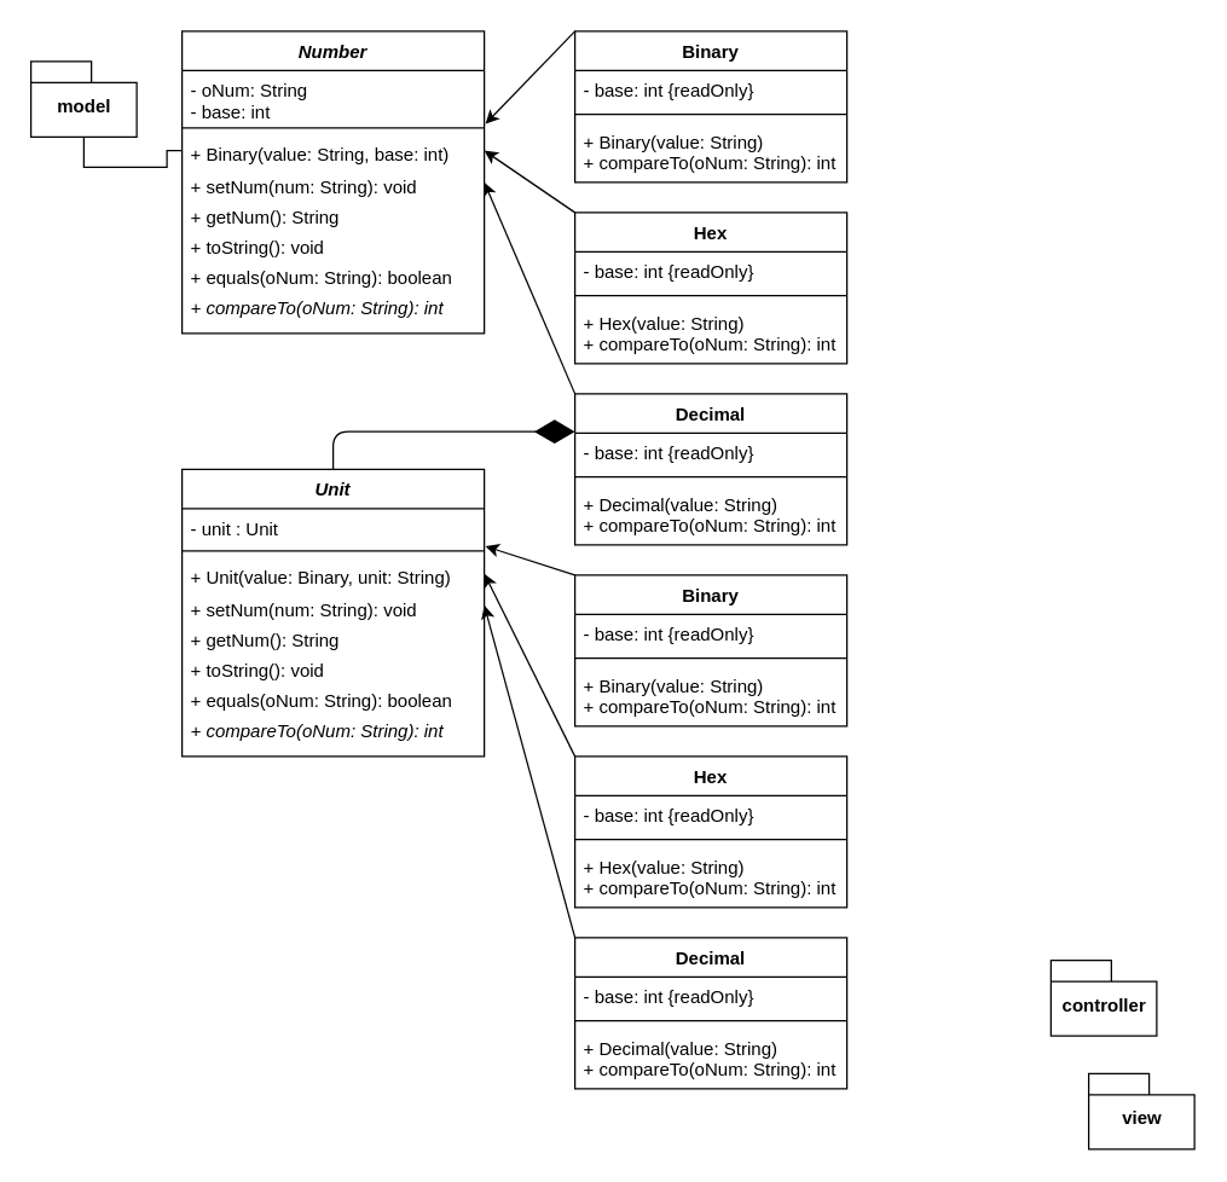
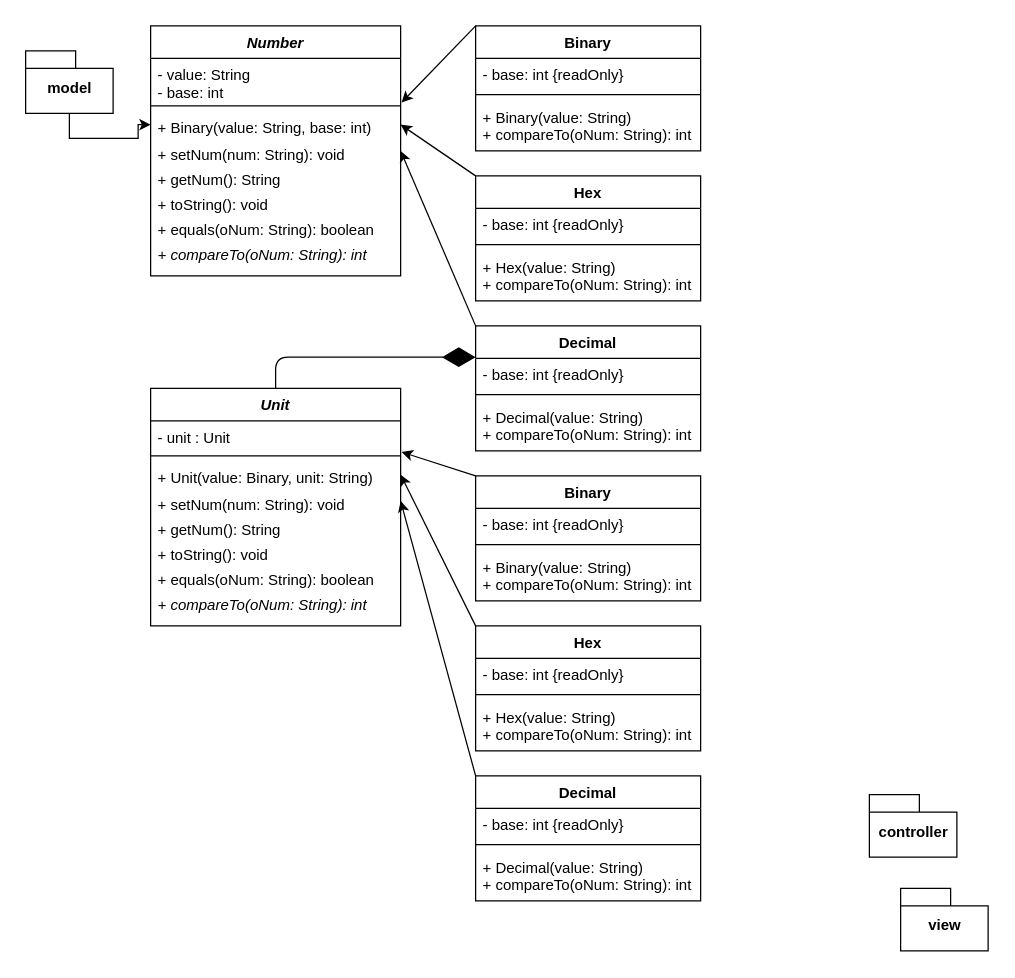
  <mxCell id="0" />
  <mxCell id="1" parent="0" />
- <mxCell id="2" style="edgeStyle=orthogonalEdgeStyle;rounded=0;orthogonalLoop=1;jettySize=auto;html=1;exitX=0.5;exitY=1;exitDx=0;exitDy=0;exitPerimeter=0;entryX=0;entryY=0.5;entryDx=0;entryDy=0;endArrow=none;" edge="1" parent="1" source="3" target="9"><mxGeometry relative="1" as="geometry" /></mxCell>
+ <mxCell id="2" style="edgeStyle=orthogonalEdgeStyle;rounded=0;orthogonalLoop=1;jettySize=auto;html=1;exitX=0.5;exitY=1;exitDx=0;exitDy=0;exitPerimeter=0;entryX=0;entryY=0.5;entryDx=0;entryDy=0;" edge="1" parent="1" source="3" target="9"><mxGeometry relative="1" as="geometry" /></mxCell>
  <mxCell id="3" value="&lt;div&gt;model&lt;/div&gt;" style="shape=folder;fontStyle=1;spacingTop=10;tabWidth=40;tabHeight=14;tabPosition=left;html=1;" vertex="1" parent="1"><mxGeometry x="20" y="40" width="70" height="50" as="geometry" /></mxCell>
  <mxCell id="4" value="&lt;div&gt;view&lt;/div&gt;" style="shape=folder;fontStyle=1;spacingTop=10;tabWidth=40;tabHeight=14;tabPosition=left;html=1;" vertex="1" parent="1"><mxGeometry x="720" y="710" width="70" height="50" as="geometry" /></mxCell>
  <mxCell id="5" value="controller" style="shape=folder;fontStyle=1;spacingTop=10;tabWidth=40;tabHeight=14;tabPosition=left;html=1;" vertex="1" parent="1"><mxGeometry x="695" y="635" width="70" height="50" as="geometry" /></mxCell>
  <mxCell id="6" value="Number" style="swimlane;fontStyle=3;align=center;verticalAlign=top;childLayout=stackLayout;horizontal=1;startSize=26;horizontalStack=0;resizeParent=1;resizeParentMax=0;resizeLast=0;collapsible=1;marginBottom=0;strokeColor=#000000;" vertex="1" parent="1"><mxGeometry x="120" y="20" width="200" height="200" as="geometry" /></mxCell>
- <mxCell id="7" value="- oNum: String&#10;- base: int&#10;" style="text;strokeColor=none;fillColor=none;align=left;verticalAlign=top;spacingLeft=4;spacingRight=4;overflow=hidden;rotatable=0;points=[[0,0.5],[1,0.5]];portConstraint=eastwest;" vertex="1" parent="6"><mxGeometry y="26" width="200" height="34" as="geometry" /></mxCell>
+ <mxCell id="7" value="- value: String&#10;- base: int&#10;" style="text;strokeColor=none;fillColor=none;align=left;verticalAlign=top;spacingLeft=4;spacingRight=4;overflow=hidden;rotatable=0;points=[[0,0.5],[1,0.5]];portConstraint=eastwest;" vertex="1" parent="6"><mxGeometry y="26" width="200" height="34" as="geometry" /></mxCell>
  <mxCell id="8" value="" style="line;strokeWidth=1;fillColor=none;align=left;verticalAlign=middle;spacingTop=-1;spacingLeft=3;spacingRight=3;rotatable=0;labelPosition=right;points=[];portConstraint=eastwest;" vertex="1" parent="6"><mxGeometry y="60" width="200" height="8" as="geometry" /></mxCell>
  <mxCell id="9" value="+ Binary(value: String, base: int)&#10;&#10;" style="text;strokeColor=none;fillColor=none;align=left;verticalAlign=top;spacingLeft=4;spacingRight=4;overflow=hidden;rotatable=0;points=[[0,0.5],[1,0.5]];portConstraint=eastwest;fontStyle=0" vertex="1" parent="6"><mxGeometry y="68" width="200" height="22" as="geometry" /></mxCell>
  <mxCell id="10" value="+ setNum(num: String): void&#10;&#10;" style="text;strokeColor=none;fillColor=none;align=left;verticalAlign=top;spacingLeft=4;spacingRight=4;overflow=hidden;rotatable=0;points=[[0,0.5],[1,0.5]];portConstraint=eastwest;fontStyle=0" vertex="1" parent="6"><mxGeometry y="90" width="200" height="20" as="geometry" /></mxCell>
  <mxCell id="11" value="+ getNum(): String&#10;&#10;" style="text;strokeColor=none;fillColor=none;align=left;verticalAlign=top;spacingLeft=4;spacingRight=4;overflow=hidden;rotatable=0;points=[[0,0.5],[1,0.5]];portConstraint=eastwest;fontStyle=0" vertex="1" parent="6"><mxGeometry y="110" width="200" height="20" as="geometry" /></mxCell>
  <mxCell id="12" value="+ toString(): void&#10;" style="text;strokeColor=none;fillColor=none;align=left;verticalAlign=top;spacingLeft=4;spacingRight=4;overflow=hidden;rotatable=0;points=[[0,0.5],[1,0.5]];portConstraint=eastwest;fontStyle=0" vertex="1" parent="6"><mxGeometry y="130" width="200" height="20" as="geometry" /></mxCell>
  <mxCell id="13" value="+ equals(oNum: String): boolean&#10;" style="text;strokeColor=none;fillColor=none;align=left;verticalAlign=top;spacingLeft=4;spacingRight=4;overflow=hidden;rotatable=0;points=[[0,0.5],[1,0.5]];portConstraint=eastwest;fontStyle=0" vertex="1" parent="6"><mxGeometry y="150" width="200" height="20" as="geometry" /></mxCell>
  <mxCell id="14" value="+ compareTo(oNum: String): int" style="text;strokeColor=none;fillColor=none;align=left;verticalAlign=top;spacingLeft=4;spacingRight=4;overflow=hidden;rotatable=0;points=[[0,0.5],[1,0.5]];portConstraint=eastwest;fontStyle=2" vertex="1" parent="6"><mxGeometry y="170" width="200" height="30" as="geometry" /></mxCell>
  <mxCell id="15" value="Binary" style="swimlane;fontStyle=1;align=center;verticalAlign=top;childLayout=stackLayout;horizontal=1;startSize=26;horizontalStack=0;resizeParent=1;resizeParentMax=0;resizeLast=0;collapsible=1;marginBottom=0;strokeColor=#000000;" vertex="1" parent="1"><mxGeometry x="380" y="20" width="180" height="100" as="geometry" /></mxCell>
  <mxCell id="16" value="- base: int {readOnly}" style="text;strokeColor=none;fillColor=none;align=left;verticalAlign=top;spacingLeft=4;spacingRight=4;overflow=hidden;rotatable=0;points=[[0,0.5],[1,0.5]];portConstraint=eastwest;" vertex="1" parent="15"><mxGeometry y="26" width="180" height="24" as="geometry" /></mxCell>
  <mxCell id="17" value="" style="line;strokeWidth=1;fillColor=none;align=left;verticalAlign=middle;spacingTop=-1;spacingLeft=3;spacingRight=3;rotatable=0;labelPosition=right;points=[];portConstraint=eastwest;" vertex="1" parent="15"><mxGeometry y="50" width="180" height="10" as="geometry" /></mxCell>
  <mxCell id="18" value="+ Binary(value: String)&#10;+ compareTo(oNum: String): int" style="text;strokeColor=none;fillColor=none;align=left;verticalAlign=top;spacingLeft=4;spacingRight=4;overflow=hidden;rotatable=0;points=[[0,0.5],[1,0.5]];portConstraint=eastwest;" vertex="1" parent="15"><mxGeometry y="60" width="180" height="40" as="geometry" /></mxCell>
  <mxCell id="19" value="Hex" style="swimlane;fontStyle=1;align=center;verticalAlign=top;childLayout=stackLayout;horizontal=1;startSize=26;horizontalStack=0;resizeParent=1;resizeParentMax=0;resizeLast=0;collapsible=1;marginBottom=0;strokeColor=#000000;" vertex="1" parent="1"><mxGeometry x="380" y="140" width="180" height="100" as="geometry" /></mxCell>
  <mxCell id="20" value="- base: int {readOnly}" style="text;strokeColor=none;fillColor=none;align=left;verticalAlign=top;spacingLeft=4;spacingRight=4;overflow=hidden;rotatable=0;points=[[0,0.5],[1,0.5]];portConstraint=eastwest;" vertex="1" parent="19"><mxGeometry y="26" width="180" height="24" as="geometry" /></mxCell>
  <mxCell id="21" value="" style="line;strokeWidth=1;fillColor=none;align=left;verticalAlign=middle;spacingTop=-1;spacingLeft=3;spacingRight=3;rotatable=0;labelPosition=right;points=[];portConstraint=eastwest;" vertex="1" parent="19"><mxGeometry y="50" width="180" height="10" as="geometry" /></mxCell>
  <mxCell id="22" value="+ Hex(value: String)&#10;+ compareTo(oNum: String): int" style="text;strokeColor=none;fillColor=none;align=left;verticalAlign=top;spacingLeft=4;spacingRight=4;overflow=hidden;rotatable=0;points=[[0,0.5],[1,0.5]];portConstraint=eastwest;" vertex="1" parent="19"><mxGeometry y="60" width="180" height="40" as="geometry" /></mxCell>
  <mxCell id="23" value="Decimal" style="swimlane;fontStyle=1;align=center;verticalAlign=top;childLayout=stackLayout;horizontal=1;startSize=26;horizontalStack=0;resizeParent=1;resizeParentMax=0;resizeLast=0;collapsible=1;marginBottom=0;strokeColor=#000000;" vertex="1" parent="1"><mxGeometry x="380" y="260" width="180" height="100" as="geometry" /></mxCell>
  <mxCell id="24" value="- base: int {readOnly}" style="text;strokeColor=none;fillColor=none;align=left;verticalAlign=top;spacingLeft=4;spacingRight=4;overflow=hidden;rotatable=0;points=[[0,0.5],[1,0.5]];portConstraint=eastwest;" vertex="1" parent="23"><mxGeometry y="26" width="180" height="24" as="geometry" /></mxCell>
  <mxCell id="25" value="" style="line;strokeWidth=1;fillColor=none;align=left;verticalAlign=middle;spacingTop=-1;spacingLeft=3;spacingRight=3;rotatable=0;labelPosition=right;points=[];portConstraint=eastwest;" vertex="1" parent="23"><mxGeometry y="50" width="180" height="10" as="geometry" /></mxCell>
  <mxCell id="26" value="+ Decimal(value: String)&#10;+ compareTo(oNum: String): int" style="text;strokeColor=none;fillColor=none;align=left;verticalAlign=top;spacingLeft=4;spacingRight=4;overflow=hidden;rotatable=0;points=[[0,0.5],[1,0.5]];portConstraint=eastwest;" vertex="1" parent="23"><mxGeometry y="60" width="180" height="40" as="geometry" /></mxCell>
  <mxCell id="27" value="" style="endArrow=classic;html=1;exitX=0;exitY=0;exitDx=0;exitDy=0;entryX=1.004;entryY=1.039;entryDx=0;entryDy=0;entryPerimeter=0;" edge="1" parent="1" source="15" target="7"><mxGeometry width="50" height="50" relative="1" as="geometry"><mxPoint x="400" y="250" as="sourcePoint" /><mxPoint x="450" y="200" as="targetPoint" /></mxGeometry></mxCell>
  <mxCell id="28" value="" style="endArrow=classic;html=1;exitX=0;exitY=0;exitDx=0;exitDy=0;entryX=1;entryY=0.5;entryDx=0;entryDy=0;" edge="1" parent="1" source="19" target="9"><mxGeometry width="50" height="50" relative="1" as="geometry"><mxPoint x="430" y="-30" as="sourcePoint" /><mxPoint x="331.6" y="138.84" as="targetPoint" /></mxGeometry></mxCell>
  <mxCell id="29" value="" style="endArrow=classic;html=1;exitX=0;exitY=0;exitDx=0;exitDy=0;entryX=1;entryY=0.5;entryDx=0;entryDy=0;" edge="1" parent="1" source="23" target="10"><mxGeometry width="50" height="50" relative="1" as="geometry"><mxPoint x="430" y="90" as="sourcePoint" /><mxPoint x="360" y="190" as="targetPoint" /></mxGeometry></mxCell>
  <mxCell id="30" value="Unit" style="swimlane;fontStyle=3;align=center;verticalAlign=top;childLayout=stackLayout;horizontal=1;startSize=26;horizontalStack=0;resizeParent=1;resizeParentMax=0;resizeLast=0;collapsible=1;marginBottom=0;strokeColor=#000000;" vertex="1" parent="1"><mxGeometry x="120" y="310" width="200" height="190" as="geometry" /></mxCell>
  <mxCell id="31" value="- unit : Unit" style="text;strokeColor=none;fillColor=none;align=left;verticalAlign=top;spacingLeft=4;spacingRight=4;overflow=hidden;rotatable=0;points=[[0,0.5],[1,0.5]];portConstraint=eastwest;" vertex="1" parent="30"><mxGeometry y="26" width="200" height="24" as="geometry" /></mxCell>
  <mxCell id="32" value="" style="line;strokeWidth=1;fillColor=none;align=left;verticalAlign=middle;spacingTop=-1;spacingLeft=3;spacingRight=3;rotatable=0;labelPosition=right;points=[];portConstraint=eastwest;" vertex="1" parent="30"><mxGeometry y="50" width="200" height="8" as="geometry" /></mxCell>
  <mxCell id="33" value="+ Unit(value: Binary, unit: String)&#10;&#10;" style="text;strokeColor=none;fillColor=none;align=left;verticalAlign=top;spacingLeft=4;spacingRight=4;overflow=hidden;rotatable=0;points=[[0,0.5],[1,0.5]];portConstraint=eastwest;fontStyle=0" vertex="1" parent="30"><mxGeometry y="58" width="200" height="22" as="geometry" /></mxCell>
  <mxCell id="34" value="+ setNum(num: String): void&#10;&#10;" style="text;strokeColor=none;fillColor=none;align=left;verticalAlign=top;spacingLeft=4;spacingRight=4;overflow=hidden;rotatable=0;points=[[0,0.5],[1,0.5]];portConstraint=eastwest;fontStyle=0" vertex="1" parent="30"><mxGeometry y="80" width="200" height="20" as="geometry" /></mxCell>
  <mxCell id="35" value="+ getNum(): String&#10;&#10;" style="text;strokeColor=none;fillColor=none;align=left;verticalAlign=top;spacingLeft=4;spacingRight=4;overflow=hidden;rotatable=0;points=[[0,0.5],[1,0.5]];portConstraint=eastwest;fontStyle=0" vertex="1" parent="30"><mxGeometry y="100" width="200" height="20" as="geometry" /></mxCell>
  <mxCell id="36" value="+ toString(): void&#10;" style="text;strokeColor=none;fillColor=none;align=left;verticalAlign=top;spacingLeft=4;spacingRight=4;overflow=hidden;rotatable=0;points=[[0,0.5],[1,0.5]];portConstraint=eastwest;fontStyle=0" vertex="1" parent="30"><mxGeometry y="120" width="200" height="20" as="geometry" /></mxCell>
  <mxCell id="37" value="+ equals(oNum: String): boolean&#10;" style="text;strokeColor=none;fillColor=none;align=left;verticalAlign=top;spacingLeft=4;spacingRight=4;overflow=hidden;rotatable=0;points=[[0,0.5],[1,0.5]];portConstraint=eastwest;fontStyle=0" vertex="1" parent="30"><mxGeometry y="140" width="200" height="20" as="geometry" /></mxCell>
  <mxCell id="38" value="+ compareTo(oNum: String): int" style="text;strokeColor=none;fillColor=none;align=left;verticalAlign=top;spacingLeft=4;spacingRight=4;overflow=hidden;rotatable=0;points=[[0,0.5],[1,0.5]];portConstraint=eastwest;fontStyle=2" vertex="1" parent="30"><mxGeometry y="160" width="200" height="30" as="geometry" /></mxCell>
  <mxCell id="39" value="Binary" style="swimlane;fontStyle=1;align=center;verticalAlign=top;childLayout=stackLayout;horizontal=1;startSize=26;horizontalStack=0;resizeParent=1;resizeParentMax=0;resizeLast=0;collapsible=1;marginBottom=0;strokeColor=#000000;" vertex="1" parent="1"><mxGeometry x="380" y="380" width="180" height="100" as="geometry" /></mxCell>
  <mxCell id="40" value="- base: int {readOnly}" style="text;strokeColor=none;fillColor=none;align=left;verticalAlign=top;spacingLeft=4;spacingRight=4;overflow=hidden;rotatable=0;points=[[0,0.5],[1,0.5]];portConstraint=eastwest;" vertex="1" parent="39"><mxGeometry y="26" width="180" height="24" as="geometry" /></mxCell>
  <mxCell id="41" value="" style="line;strokeWidth=1;fillColor=none;align=left;verticalAlign=middle;spacingTop=-1;spacingLeft=3;spacingRight=3;rotatable=0;labelPosition=right;points=[];portConstraint=eastwest;" vertex="1" parent="39"><mxGeometry y="50" width="180" height="10" as="geometry" /></mxCell>
  <mxCell id="42" value="+ Binary(value: String)&#10;+ compareTo(oNum: String): int" style="text;strokeColor=none;fillColor=none;align=left;verticalAlign=top;spacingLeft=4;spacingRight=4;overflow=hidden;rotatable=0;points=[[0,0.5],[1,0.5]];portConstraint=eastwest;" vertex="1" parent="39"><mxGeometry y="60" width="180" height="40" as="geometry" /></mxCell>
  <mxCell id="43" value="Hex" style="swimlane;fontStyle=1;align=center;verticalAlign=top;childLayout=stackLayout;horizontal=1;startSize=26;horizontalStack=0;resizeParent=1;resizeParentMax=0;resizeLast=0;collapsible=1;marginBottom=0;strokeColor=#000000;" vertex="1" parent="1"><mxGeometry x="380" y="500" width="180" height="100" as="geometry" /></mxCell>
  <mxCell id="44" value="- base: int {readOnly}" style="text;strokeColor=none;fillColor=none;align=left;verticalAlign=top;spacingLeft=4;spacingRight=4;overflow=hidden;rotatable=0;points=[[0,0.5],[1,0.5]];portConstraint=eastwest;" vertex="1" parent="43"><mxGeometry y="26" width="180" height="24" as="geometry" /></mxCell>
  <mxCell id="45" value="" style="line;strokeWidth=1;fillColor=none;align=left;verticalAlign=middle;spacingTop=-1;spacingLeft=3;spacingRight=3;rotatable=0;labelPosition=right;points=[];portConstraint=eastwest;" vertex="1" parent="43"><mxGeometry y="50" width="180" height="10" as="geometry" /></mxCell>
  <mxCell id="46" value="+ Hex(value: String)&#10;+ compareTo(oNum: String): int" style="text;strokeColor=none;fillColor=none;align=left;verticalAlign=top;spacingLeft=4;spacingRight=4;overflow=hidden;rotatable=0;points=[[0,0.5],[1,0.5]];portConstraint=eastwest;" vertex="1" parent="43"><mxGeometry y="60" width="180" height="40" as="geometry" /></mxCell>
  <mxCell id="47" value="Decimal" style="swimlane;fontStyle=1;align=center;verticalAlign=top;childLayout=stackLayout;horizontal=1;startSize=26;horizontalStack=0;resizeParent=1;resizeParentMax=0;resizeLast=0;collapsible=1;marginBottom=0;strokeColor=#000000;" vertex="1" parent="1"><mxGeometry x="380" y="620" width="180" height="100" as="geometry" /></mxCell>
  <mxCell id="48" value="- base: int {readOnly}" style="text;strokeColor=none;fillColor=none;align=left;verticalAlign=top;spacingLeft=4;spacingRight=4;overflow=hidden;rotatable=0;points=[[0,0.5],[1,0.5]];portConstraint=eastwest;" vertex="1" parent="47"><mxGeometry y="26" width="180" height="24" as="geometry" /></mxCell>
  <mxCell id="49" value="" style="line;strokeWidth=1;fillColor=none;align=left;verticalAlign=middle;spacingTop=-1;spacingLeft=3;spacingRight=3;rotatable=0;labelPosition=right;points=[];portConstraint=eastwest;" vertex="1" parent="47"><mxGeometry y="50" width="180" height="10" as="geometry" /></mxCell>
  <mxCell id="50" value="+ Decimal(value: String)&#10;+ compareTo(oNum: String): int" style="text;strokeColor=none;fillColor=none;align=left;verticalAlign=top;spacingLeft=4;spacingRight=4;overflow=hidden;rotatable=0;points=[[0,0.5],[1,0.5]];portConstraint=eastwest;" vertex="1" parent="47"><mxGeometry y="60" width="180" height="40" as="geometry" /></mxCell>
  <mxCell id="51" value="" style="endArrow=classic;html=1;exitX=0;exitY=0;exitDx=0;exitDy=0;entryX=1.004;entryY=1.039;entryDx=0;entryDy=0;entryPerimeter=0;" edge="1" source="39" target="31" parent="1"><mxGeometry width="50" height="50" relative="1" as="geometry"><mxPoint x="400" y="630" as="sourcePoint" /><mxPoint x="450" y="580" as="targetPoint" /></mxGeometry></mxCell>
  <mxCell id="52" value="" style="endArrow=classic;html=1;exitX=0;exitY=0;exitDx=0;exitDy=0;entryX=1;entryY=0.5;entryDx=0;entryDy=0;" edge="1" source="43" target="33" parent="1"><mxGeometry width="50" height="50" relative="1" as="geometry"><mxPoint x="430" y="350" as="sourcePoint" /><mxPoint x="331.6" y="518.84" as="targetPoint" /></mxGeometry></mxCell>
  <mxCell id="53" value="" style="endArrow=classic;html=1;exitX=0;exitY=0;exitDx=0;exitDy=0;entryX=1;entryY=0.5;entryDx=0;entryDy=0;" edge="1" source="47" target="34" parent="1"><mxGeometry width="50" height="50" relative="1" as="geometry"><mxPoint x="430" y="470" as="sourcePoint" /><mxPoint x="360" y="570" as="targetPoint" /></mxGeometry></mxCell>
  <mxCell id="54" value="" style="endArrow=diamondThin;endFill=1;endSize=24;html=1;exitX=0.5;exitY=0;exitDx=0;exitDy=0;entryX=0;entryY=0.25;entryDx=0;entryDy=0;" edge="1" parent="1" source="30" target="23"><mxGeometry width="160" relative="1" as="geometry"><mxPoint x="150" y="260" as="sourcePoint" /><mxPoint x="310" y="260" as="targetPoint" /><Array as="points"><mxPoint x="220" y="285" /></Array></mxGeometry></mxCell>
